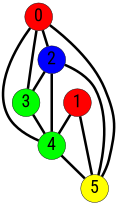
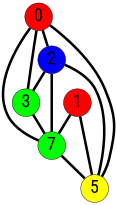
  graph {
    fontname="Roboto Condensed"
    splines=true
    node [color=black fillcolor=red fixedsize=true fontname="Roboto Condensed" fontsize=42 penwidth=1 shape=circle style=filled]
    edge [color=black fontname="Roboto Condensed" penwidth=6 style=bold]
    0 [height=0.91667 width=0.91667]
    2 [fillcolor=blue height=0.91667 width=0.91667]
    3 [fillcolor=green height=0.91667 width=0.91667]
-   4 [fillcolor=green height=0.91667 width=0.91667]
+   4 [fillcolor=green height=0.91667 width=0.91667 label=7]
    5 [fillcolor=yellow height=0.91667 width=0.91667]
    1 [height=0.91667 width=0.91667]
    0 -- 2
    0 -- 3
    0 -- 4
    0 -- 5
    2 -- 3
    2 -- 4
    2 -- 5
    3 -- 4
    4 -- 5
    1 -- 4
    1 -- 5
  }
